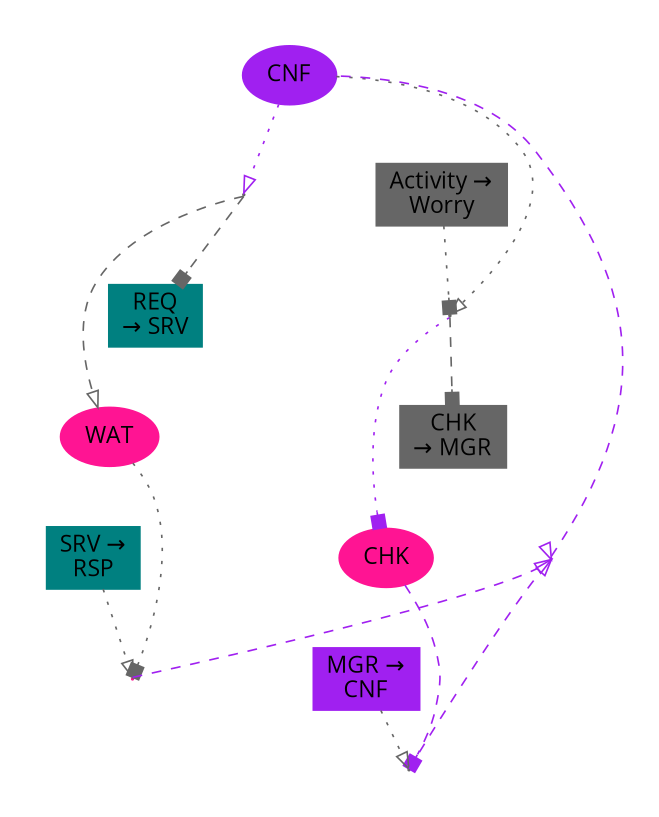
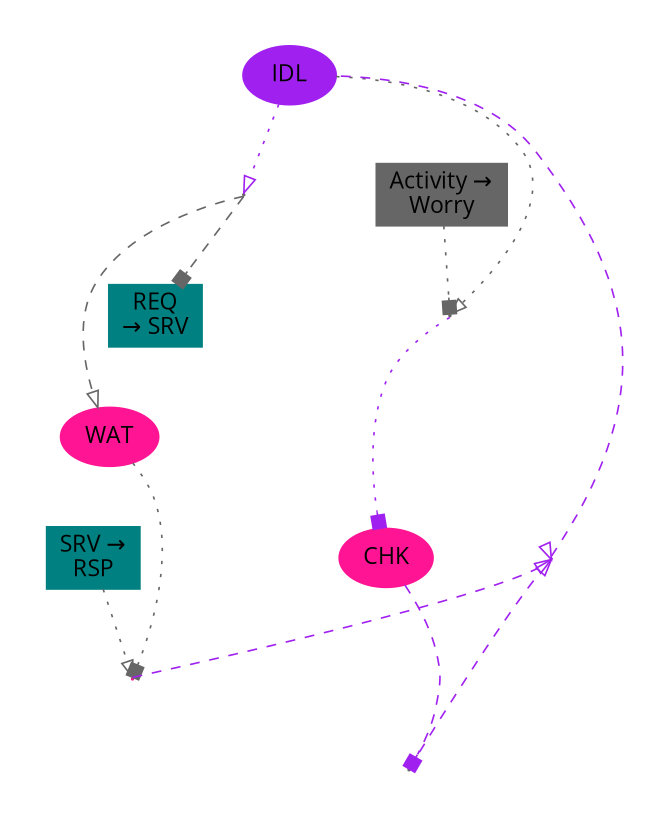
  digraph {
    color=white
    concentrate=true
    fontname="Open Sans"
    node [color=gray40 fontname="Open Sans" shape=box style=filled]
    edge [arrowhead=onormal color=gray40 fontname="Open Sans" style=dotted]
-   n1 [color=purple label=CNF shape=ellipse]
+   n1 [color=purple label=IDL shape=ellipse]
    T_0_18446744073709551615 [height=0.015 shape=point width=0.015 style=""]
    n3 [label="Activity &#8594;\nWorry"]
    T_1_18446744073709551615 [height=0.015 shape=point width=0.015 style=""]
    n5 [color=deeppink label=WAT shape=ellipse]
    n6 [color=teal label="SRV &#8594;\nRSP"]
    T_2_18446744073709551615 [color=deeppink height=0.015 shape=point width=0.015 style=""]
    n8 [color=deeppink label=CHK shape=ellipse]
-   n9 [color=purple label="MGR &#8594;\nCNF"]
    T_3_18446744073709551615 [height=0.015 shape=point width=0.015 style=""]
    n11 [color=teal label="REQ\n&#8594; SRV"]
-   n12 [label="CHK\n&#8594; MGR"]
    subgraph cluster_1 {
      subgraph cluster_2 {
        n1
        T_0_18446744073709551615
      }
      subgraph cluster_3 {
        n3
        T_1_18446744073709551615
      }
    }
    subgraph cluster_4 {
      subgraph cluster_5 {
        n5
        n6
        T_2_18446744073709551615
      }
    }
    subgraph cluster_6 {
      subgraph cluster_7 {
        n8
-       n9
        T_3_18446744073709551615
      }
    }
    n1 -> T_0_18446744073709551615 [color=purple direction=forward]
    n1 -> n3 [style=invis arrowhead="" color=""]
    n1 -> T_1_18446744073709551615 [direction=forward]
    T_0_18446744073709551615 -> n5 [constraint=true style=dashed]
    T_0_18446744073709551615 -> n11 [arrowhead=box style=dashed]
    n3 -> T_1_18446744073709551615 [arrowhead=box]
    T_1_18446744073709551615 -> n8 [arrowhead=box color=purple constraint=true]
-   T_1_18446744073709551615 -> n12 [arrowhead=box style=dashed]
    n5 -> n6 [style=invis arrowhead="" color=""]
    n5 -> T_2_18446744073709551615 [arrowhead=box direction=forward]
    n6 -> T_2_18446744073709551615
    T_2_18446744073709551615 -> n1 [color=purple constraint=false style=dashed]
-   n8 -> n9 [style=invis arrowhead="" color=""]
    n8 -> T_3_18446744073709551615 [arrowhead=box color=purple direction=forward style=dashed]
-   n9 -> T_3_18446744073709551615
    T_3_18446744073709551615 -> n1 [color=purple constraint=false style=dashed]
    n11 -> n5 [style=invis arrowhead="" color=""]
-   n12 -> n8 [style=invis arrowhead="" color=""]
  }
